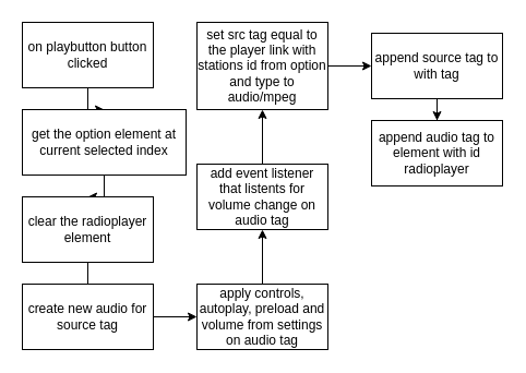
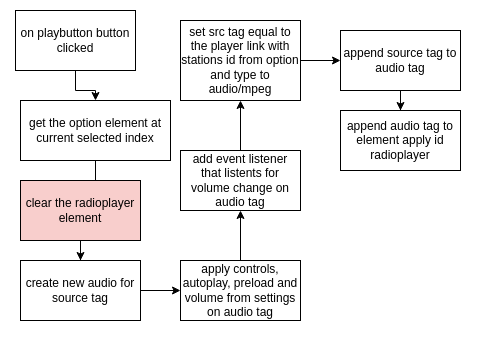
  <mxCell id="0" />
  <mxCell id="1" parent="0" />
  <mxCell id="2" value="" style="edgeStyle=orthogonalEdgeStyle;rounded=0;orthogonalLoop=1;jettySize=auto;html=1;" edge="1" parent="1" source="3" target="5"><mxGeometry relative="1" as="geometry" /></mxCell>
- <mxCell id="3" value="on playbutton button clicked" style="rounded=0;whiteSpace=wrap;html=1;" vertex="1" parent="1"><mxGeometry x="20" y="20" width="120" height="60" as="geometry" /></mxCell>
- <mxCell id="4" value="" style="edgeStyle=orthogonalEdgeStyle;rounded=0;orthogonalLoop=1;jettySize=auto;html=1;" edge="1" parent="1" source="5" target="7"><mxGeometry relative="1" as="geometry" /></mxCell>
+ <mxCell id="3" value="on playbutton button clicked" style="rounded=0;whiteSpace=wrap;html=1;" vertex="1" parent="1"><mxGeometry x="15" y="10" width="120" height="60" as="geometry" /></mxCell>
+ <mxCell id="4" value="" style="edgeStyle=orthogonalEdgeStyle;rounded=0;orthogonalLoop=1;jettySize=auto;html=1;endArrow=none;" edge="1" parent="1" source="5" target="7"><mxGeometry relative="1" as="geometry" /></mxCell>
  <mxCell id="5" value="get the option element at current selected index" style="whiteSpace=wrap;html=1;rounded=0;" vertex="1" parent="1"><mxGeometry x="20" y="100" width="150" height="60" as="geometry" /></mxCell>
- <mxCell id="6" value="" style="edgeStyle=orthogonalEdgeStyle;rounded=0;orthogonalLoop=1;jettySize=auto;html=1;endArrow=none;" edge="1" parent="1" source="7" target="9"><mxGeometry relative="1" as="geometry" /></mxCell>
- <mxCell id="7" value="clear the radioplayer element" style="whiteSpace=wrap;html=1;rounded=0;" vertex="1" parent="1"><mxGeometry x="20" y="180" width="120" height="60" as="geometry" /></mxCell>
+ <mxCell id="6" value="" style="edgeStyle=orthogonalEdgeStyle;rounded=0;orthogonalLoop=1;jettySize=auto;html=1;" edge="1" parent="1" source="7" target="9"><mxGeometry relative="1" as="geometry" /></mxCell>
+ <mxCell id="7" value="clear the radioplayer element" style="whiteSpace=wrap;html=1;rounded=0;fillColor=#f8cecc;" vertex="1" parent="1"><mxGeometry x="20" y="180" width="120" height="60" as="geometry" /></mxCell>
  <mxCell id="8" value="" style="edgeStyle=orthogonalEdgeStyle;rounded=0;orthogonalLoop=1;jettySize=auto;html=1;" edge="1" parent="1" source="9" target="11"><mxGeometry relative="1" as="geometry" /></mxCell>
  <mxCell id="9" value="create new audio for source tag" style="whiteSpace=wrap;html=1;rounded=0;" vertex="1" parent="1"><mxGeometry x="20" y="260" width="120" height="60" as="geometry" /></mxCell>
  <mxCell id="10" value="" style="edgeStyle=orthogonalEdgeStyle;rounded=0;orthogonalLoop=1;jettySize=auto;html=1;" edge="1" parent="1" source="11" target="15"><mxGeometry relative="1" as="geometry" /></mxCell>
  <mxCell id="11" value="apply controls, autoplay, preload and volume from settings on audio tag" style="whiteSpace=wrap;html=1;rounded=0;" vertex="1" parent="1"><mxGeometry x="180" y="260" width="120" height="60" as="geometry" /></mxCell>
  <mxCell id="12" value="" style="edgeStyle=orthogonalEdgeStyle;rounded=0;orthogonalLoop=1;jettySize=auto;html=1;" edge="1" parent="1" source="13" target="17"><mxGeometry relative="1" as="geometry" /></mxCell>
  <mxCell id="13" value="set src tag equal to the player link with stations id from option and type to audio/mpeg" style="whiteSpace=wrap;html=1;rounded=0;" vertex="1" parent="1"><mxGeometry x="180" y="20" width="120" height="80" as="geometry" /></mxCell>
  <mxCell id="14" style="edgeStyle=orthogonalEdgeStyle;rounded=0;orthogonalLoop=1;jettySize=auto;html=1;entryX=0.5;entryY=1;entryDx=0;entryDy=0;" edge="1" parent="1" source="15" target="13"><mxGeometry relative="1" as="geometry" /></mxCell>
  <mxCell id="15" value="add event listener that listents for volume change on audio tag" style="whiteSpace=wrap;html=1;rounded=0;" vertex="1" parent="1"><mxGeometry x="180" y="150" width="120" height="60" as="geometry" /></mxCell>
  <mxCell id="16" value="" style="edgeStyle=orthogonalEdgeStyle;rounded=0;orthogonalLoop=1;jettySize=auto;html=1;" edge="1" parent="1" source="17" target="18"><mxGeometry relative="1" as="geometry" /></mxCell>
- <mxCell id="17" value="append source tag to with tag" style="whiteSpace=wrap;html=1;rounded=0;" vertex="1" parent="1"><mxGeometry x="340" y="30" width="120" height="60" as="geometry" /></mxCell>
- <mxCell id="18" value="append audio tag to element with id radioplayer" style="whiteSpace=wrap;html=1;rounded=0;" vertex="1" parent="1"><mxGeometry x="340" y="110" width="120" height="60" as="geometry" /></mxCell>
+ <mxCell id="17" value="append source tag to audio tag" style="whiteSpace=wrap;html=1;rounded=0;" vertex="1" parent="1"><mxGeometry x="340" y="30" width="120" height="60" as="geometry" /></mxCell>
+ <mxCell id="18" value="append audio tag to element apply id radioplayer" style="whiteSpace=wrap;html=1;rounded=0;" vertex="1" parent="1"><mxGeometry x="340" y="110" width="120" height="60" as="geometry" /></mxCell>
